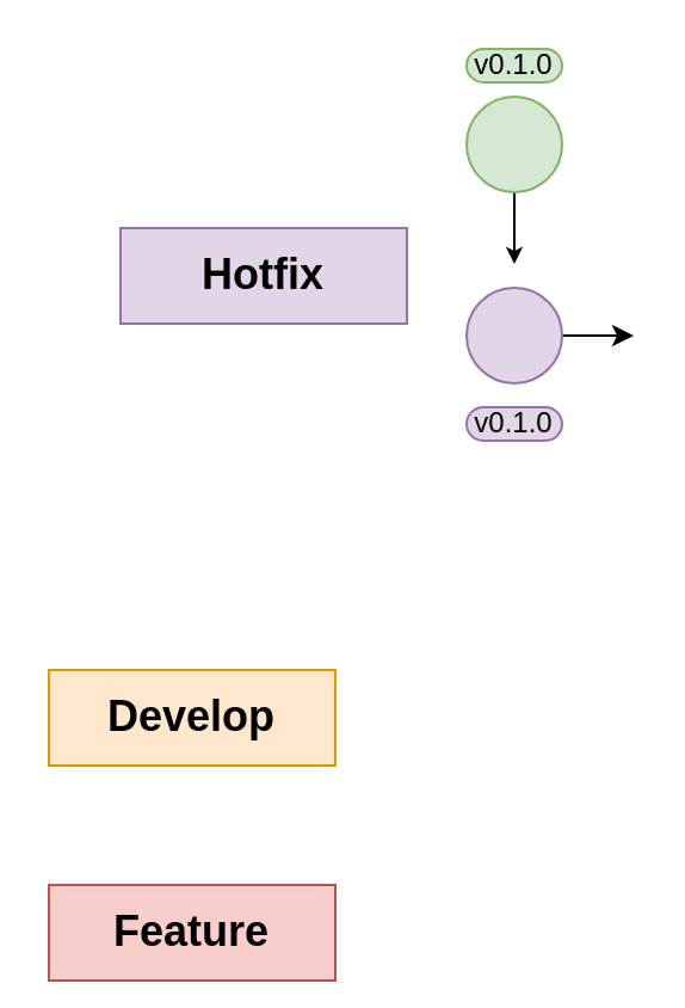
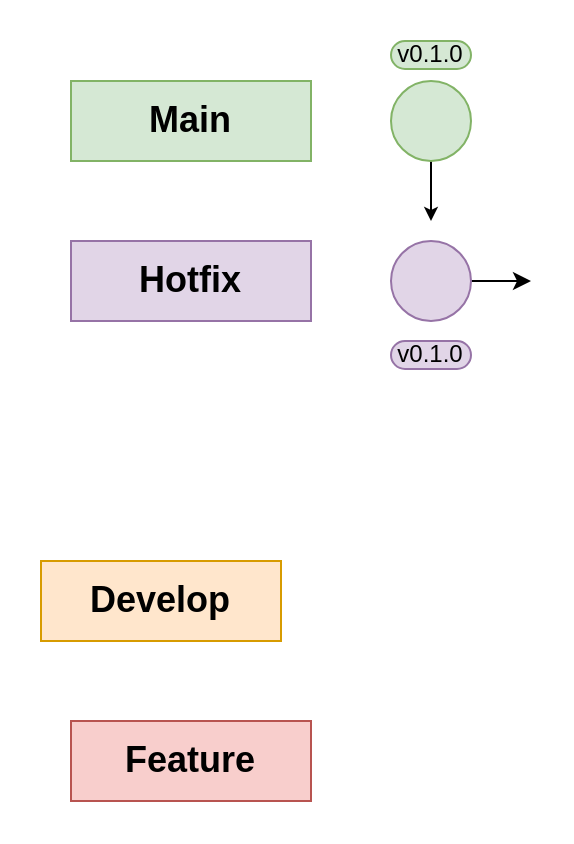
  <mxCell id="0" />
  <mxCell id="1" parent="0" />
- <mxCell id="3" value="&lt;h2&gt;Hotfix&lt;/h2&gt;" style="rounded=0;whiteSpace=wrap;html=1;fillColor=#e1d5e7;strokeColor=#9673a6;" vertex="1" parent="1"><mxGeometry x="50" y="95" width="120" height="40" as="geometry" /></mxCell>
+ <mxCell id="2" value="&lt;h2&gt;Main&lt;/h2&gt;" style="rounded=0;whiteSpace=wrap;html=1;fillColor=#d5e8d4;strokeColor=#82b366;container=0;" vertex="1" parent="1"><mxGeometry x="35" y="40" width="120" height="40" as="geometry"><mxRectangle x="40" y="40" width="50" height="40" as="alternateBounds" /></mxGeometry></mxCell>
+ <mxCell id="3" value="&lt;h2&gt;Hotfix&lt;/h2&gt;" style="rounded=0;whiteSpace=wrap;html=1;fillColor=#e1d5e7;strokeColor=#9673a6;" vertex="1" parent="1"><mxGeometry x="35" y="120" width="120" height="40" as="geometry" /></mxCell>
  <mxCell id="4" value="&lt;h2&gt;Develop&lt;/h2&gt;" style="rounded=0;whiteSpace=wrap;html=1;fillColor=#ffe6cc;strokeColor=#d79b00;" vertex="1" parent="1"><mxGeometry x="20" y="280" width="120" height="40" as="geometry" /></mxCell>
- <mxCell id="5" value="&lt;h2&gt;Feature&lt;/h2&gt;" style="rounded=0;whiteSpace=wrap;html=1;fillColor=#f8cecc;strokeColor=#b85450;" vertex="1" parent="1"><mxGeometry x="20" y="370" width="120" height="40" as="geometry" /></mxCell>
+ <mxCell id="5" value="&lt;h2&gt;Feature&lt;/h2&gt;" style="rounded=0;whiteSpace=wrap;html=1;fillColor=#f8cecc;strokeColor=#b85450;" vertex="1" parent="1"><mxGeometry x="35" y="360" width="120" height="40" as="geometry" /></mxCell>
  <mxCell id="6" style="edgeStyle=orthogonalEdgeStyle;rounded=0;orthogonalLoop=1;jettySize=auto;html=1;endSize=4;" edge="1" parent="1" source="7"><mxGeometry relative="1" as="geometry"><mxPoint x="215" y="110" as="targetPoint" /></mxGeometry></mxCell>
  <mxCell id="7" value="" style="ellipse;whiteSpace=wrap;html=1;aspect=fixed;fillColor=#d5e8d4;strokeColor=#82b366;" vertex="1" parent="1"><mxGeometry x="195" y="40" width="40" height="40" as="geometry" /></mxCell>
  <mxCell id="8" value="v0.1.0" style="whiteSpace=wrap;html=1;rounded=1;arcSize=50;align=center;verticalAlign=middle;strokeWidth=1;autosize=1;spacing=4;treeFolding=1;treeMoving=1;newEdgeStyle={&quot;edgeStyle&quot;:&quot;entityRelationEdgeStyle&quot;,&quot;startArrow&quot;:&quot;none&quot;,&quot;endArrow&quot;:&quot;none&quot;,&quot;segment&quot;:10,&quot;curved&quot;:1,&quot;sourcePerimeterSpacing&quot;:0,&quot;targetPerimeterSpacing&quot;:0};fillColor=#d5e8d4;strokeColor=#82b366;" vertex="1" parent="1"><mxGeometry x="195" y="20" width="40" height="14" as="geometry" /></mxCell>
  <mxCell id="9" style="edgeStyle=orthogonalEdgeStyle;rounded=0;orthogonalLoop=1;jettySize=auto;html=1;" edge="1" parent="1" source="10"><mxGeometry relative="1" as="geometry"><mxPoint x="265" y="140" as="targetPoint" /></mxGeometry></mxCell>
  <mxCell id="10" value="" style="ellipse;whiteSpace=wrap;html=1;aspect=fixed;fillColor=#e1d5e7;strokeColor=#9673a6;" vertex="1" parent="1"><mxGeometry x="195" y="120" width="40" height="40" as="geometry" /></mxCell>
  <mxCell id="11" value="v0.1.0" style="whiteSpace=wrap;html=1;rounded=1;arcSize=50;align=center;verticalAlign=middle;strokeWidth=1;autosize=1;spacing=4;treeFolding=1;treeMoving=1;newEdgeStyle={&quot;edgeStyle&quot;:&quot;entityRelationEdgeStyle&quot;,&quot;startArrow&quot;:&quot;none&quot;,&quot;endArrow&quot;:&quot;none&quot;,&quot;segment&quot;:10,&quot;curved&quot;:1,&quot;sourcePerimeterSpacing&quot;:0,&quot;targetPerimeterSpacing&quot;:0};fillColor=#e1d5e7;strokeColor=#9673a6;" vertex="1" parent="1"><mxGeometry x="195" y="170" width="40" height="14" as="geometry" /></mxCell>
